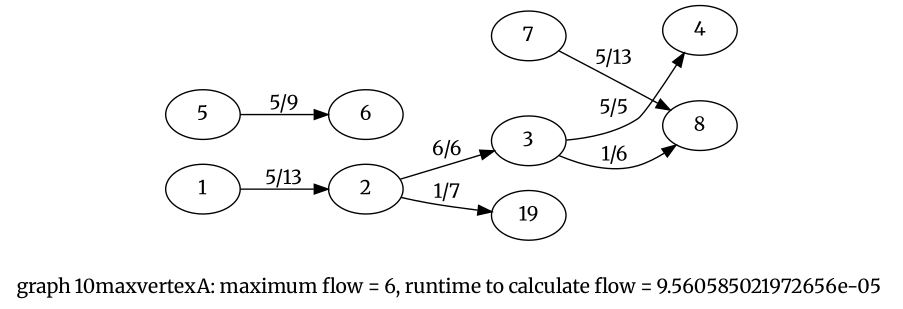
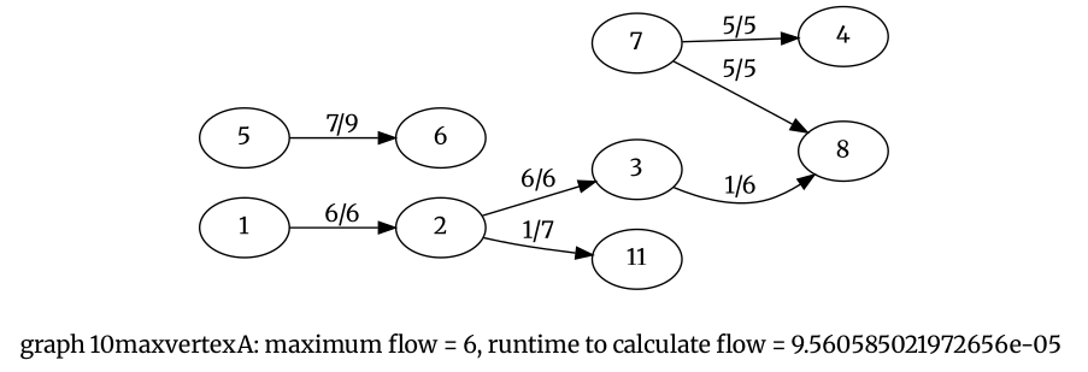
  digraph {
    fontname=Merriweather
    label="graph 10maxvertexA: maximum flow = 6, runtime to calculate flow = 9.560585021972656e-05 "
    rankdir=LR
    node [fontname=Merriweather]
    edge [fontname=Merriweather]
    1
    2
    3
-   11 [label=19]
+   11
    4
    8
    5
    6
    7
-   1 -> 2 [label=" 5/13 "]
+   1 -> 2 [label=" 6/6 "]
    2 -> 3 [label=" 6/6 "]
    2 -> 11 [label=" 1/7 "]
-   3 -> 4 [label=" 5/5 "]
+   7 -> 4 [label=" 5/5 "]
    3 -> 8 [label=" 1/6 "]
-   5 -> 6 [label=" 5/9 "]
-   7 -> 8 [label=" 5/13 "]
+   5 -> 6 [label=" 7/9 "]
+   7 -> 8 [label=" 5/5 "]
  }
